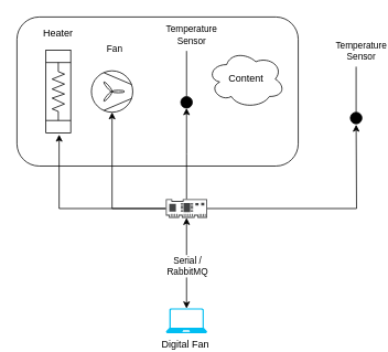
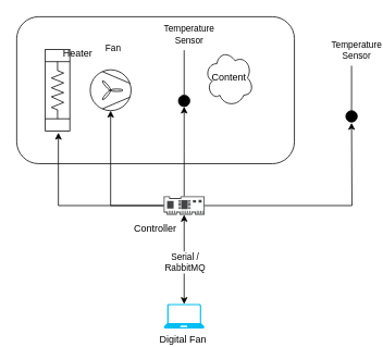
  <mxCell id="0" />
  <mxCell id="1" parent="0" />
  <mxCell id="2" value="" style="rounded=1;whiteSpace=wrap;html=1;" parent="1" vertex="1"><mxGeometry x="20" y="20" width="340" height="180" as="geometry" /></mxCell>
  <mxCell id="3" value="" style="endArrow=none;html=1;startArrow=circle;startFill=1;" parent="1" edge="1"><mxGeometry width="50" height="50" relative="1" as="geometry"><mxPoint x="225" y="131" as="sourcePoint" /><mxPoint x="225" y="61" as="targetPoint" /></mxGeometry></mxCell>
  <mxCell id="4" value="Temperature &lt;br&gt;Sensor" style="edgeLabel;html=1;align=center;verticalAlign=middle;resizable=0;points=[];" parent="3" vertex="1" connectable="0"><mxGeometry x="0.514" y="2" relative="1" as="geometry"><mxPoint x="7.5" y="-37" as="offset" /></mxGeometry></mxCell>
  <mxCell id="5" value="" style="verticalLabelPosition=bottom;outlineConnect=0;align=center;dashed=0;html=1;verticalAlign=top;shape=mxgraph.pid2misc.fan;fanType=common" parent="1" vertex="1"><mxGeometry x="110" y="85" width="50" height="50" as="geometry" /></mxCell>
  <mxCell id="6" value="" style="shape=mxgraph.pid.heat_exchangers.heat_exchanger_(coil_tubes);html=1;align=center;verticalLabelPosition=bottom;verticalAlign=top;dashed=0;rotation=90;" parent="1" vertex="1"><mxGeometry x="20" y="95" width="100" height="30" as="geometry" /></mxCell>
- <mxCell id="7" value="Heater" style="text;html=1;strokeColor=none;fillColor=none;align=center;verticalAlign=middle;whiteSpace=wrap;rounded=0;" parent="1" vertex="1"><mxGeometry x="50" y="30" width="40" height="20" as="geometry" /></mxCell>
- <mxCell id="8" value="Content" style="ellipse;shape=cloud;whiteSpace=wrap;html=1;" parent="1" vertex="1"><mxGeometry x="250" y="60" width="94" height="70" as="geometry" /></mxCell>
+ <mxCell id="7" value="Heater" style="text;html=1;strokeColor=none;fillColor=none;align=center;verticalAlign=middle;whiteSpace=wrap;rounded=0;" parent="1" vertex="1"><mxGeometry x="75" y="55" width="40" height="20" as="geometry" /></mxCell>
+ <mxCell id="8" value="Content" style="ellipse;shape=cloud;whiteSpace=wrap;html=1;" parent="1" vertex="1"><mxGeometry x="250" y="60" width="60" height="70" as="geometry" /></mxCell>
  <mxCell id="9" style="edgeStyle=orthogonalEdgeStyle;rounded=0;orthogonalLoop=1;jettySize=auto;html=1;entryX=1.02;entryY=0.467;entryDx=0;entryDy=0;entryPerimeter=0;" parent="1" source="13" target="6" edge="1"><mxGeometry relative="1" as="geometry" /></mxCell>
  <mxCell id="10" style="edgeStyle=orthogonalEdgeStyle;rounded=0;orthogonalLoop=1;jettySize=auto;html=1;" parent="1" source="13" target="5" edge="1"><mxGeometry relative="1" as="geometry" /></mxCell>
  <mxCell id="11" style="edgeStyle=orthogonalEdgeStyle;rounded=0;orthogonalLoop=1;jettySize=auto;html=1;" parent="1" source="13" edge="1"><mxGeometry relative="1" as="geometry"><mxPoint x="225" y="130" as="targetPoint" /></mxGeometry></mxCell>
  <mxCell id="12" style="edgeStyle=orthogonalEdgeStyle;rounded=0;orthogonalLoop=1;jettySize=auto;html=1;startArrow=none;startFill=0;" parent="1" source="13" edge="1"><mxGeometry relative="1" as="geometry"><mxPoint x="430" y="150" as="targetPoint" /></mxGeometry></mxCell>
  <mxCell id="13" value="" style="pointerEvents=1;shadow=0;dashed=0;html=1;strokeColor=none;fillColor=#434445;aspect=fixed;labelPosition=center;verticalLabelPosition=bottom;verticalAlign=top;align=center;outlineConnect=0;shape=mxgraph.vvd.scsi_controller;" parent="1" vertex="1"><mxGeometry x="200" y="240" width="50" height="22.5" as="geometry" /></mxCell>
  <mxCell id="14" value="Fan" style="edgeLabel;html=1;align=center;verticalAlign=middle;resizable=0;points=[];" parent="1" vertex="1" connectable="0"><mxGeometry x="130" y="95" as="geometry"><mxPoint x="7.5" y="-37" as="offset" /></mxGeometry></mxCell>
  <mxCell id="15" value="" style="endArrow=none;html=1;startArrow=circle;startFill=1;" parent="1" edge="1"><mxGeometry width="50" height="50" relative="1" as="geometry"><mxPoint x="430" y="150" as="sourcePoint" /><mxPoint x="430" y="80" as="targetPoint" /></mxGeometry></mxCell>
  <mxCell id="16" value="Temperature &lt;br&gt;Sensor" style="edgeLabel;html=1;align=center;verticalAlign=middle;resizable=0;points=[];" parent="15" vertex="1" connectable="0"><mxGeometry x="0.514" y="2" relative="1" as="geometry"><mxPoint x="7.5" y="-37" as="offset" /></mxGeometry></mxCell>
  <mxCell id="17" value="Digital Fan&amp;nbsp;" style="verticalLabelPosition=bottom;html=1;verticalAlign=top;align=center;strokeColor=none;fillColor=#00BEF2;shape=mxgraph.azure.laptop;pointerEvents=1;" parent="1" vertex="1"><mxGeometry x="200" y="372" width="50" height="30" as="geometry" /></mxCell>
  <mxCell id="18" value="" style="endArrow=classic;startArrow=classic;html=1;exitX=0.5;exitY=0;exitDx=0;exitDy=0;exitPerimeter=0;" parent="1" source="17" target="13" edge="1"><mxGeometry width="50" height="50" relative="1" as="geometry"><mxPoint x="170" y="360" as="sourcePoint" /><mxPoint x="220" y="310" as="targetPoint" /></mxGeometry></mxCell>
  <mxCell id="19" value="Serial /&lt;br&gt;RabbitMQ" style="edgeLabel;html=1;align=center;verticalAlign=middle;resizable=0;points=[];" parent="18" vertex="1" connectable="0"><mxGeometry x="0.176" y="2" relative="1" as="geometry"><mxPoint x="2" y="12" as="offset" /></mxGeometry></mxCell>
+ <mxCell id="20" value="Controller" style="text;html=1;strokeColor=none;fillColor=none;align=center;verticalAlign=middle;whiteSpace=wrap;rounded=0;" parent="1" vertex="1"><mxGeometry x="170" y="270" width="40" height="20" as="geometry" /></mxCell>
